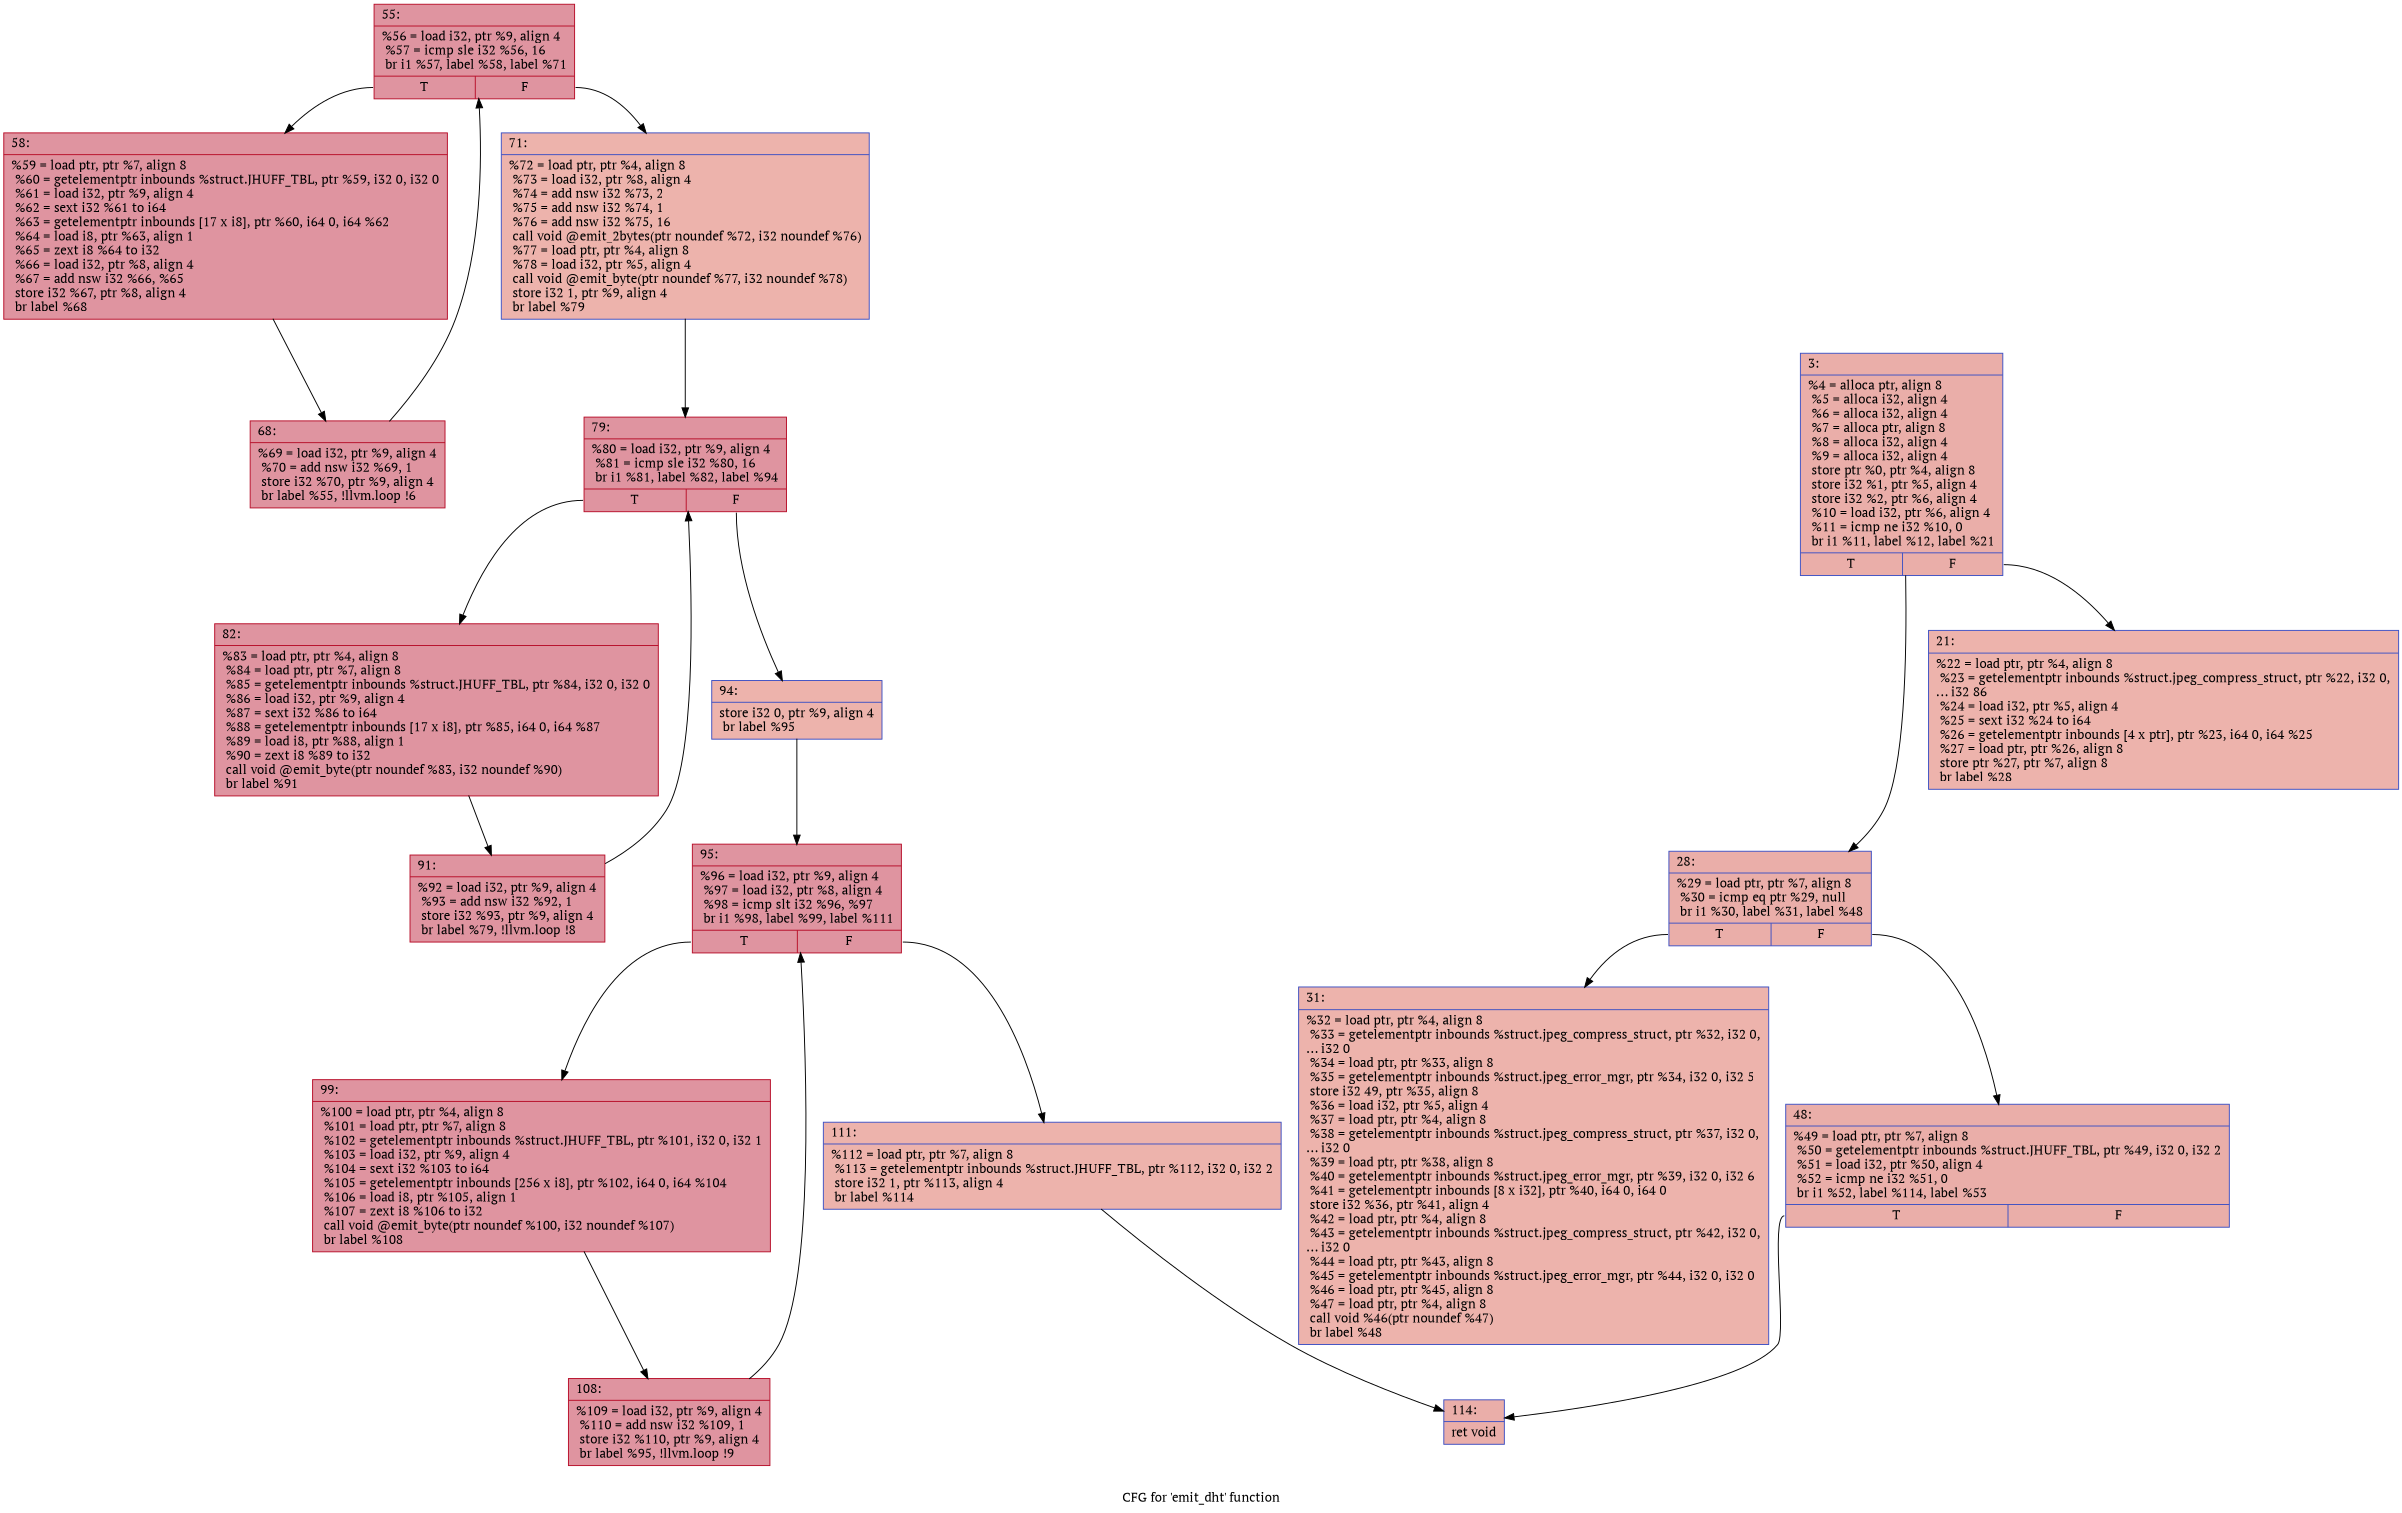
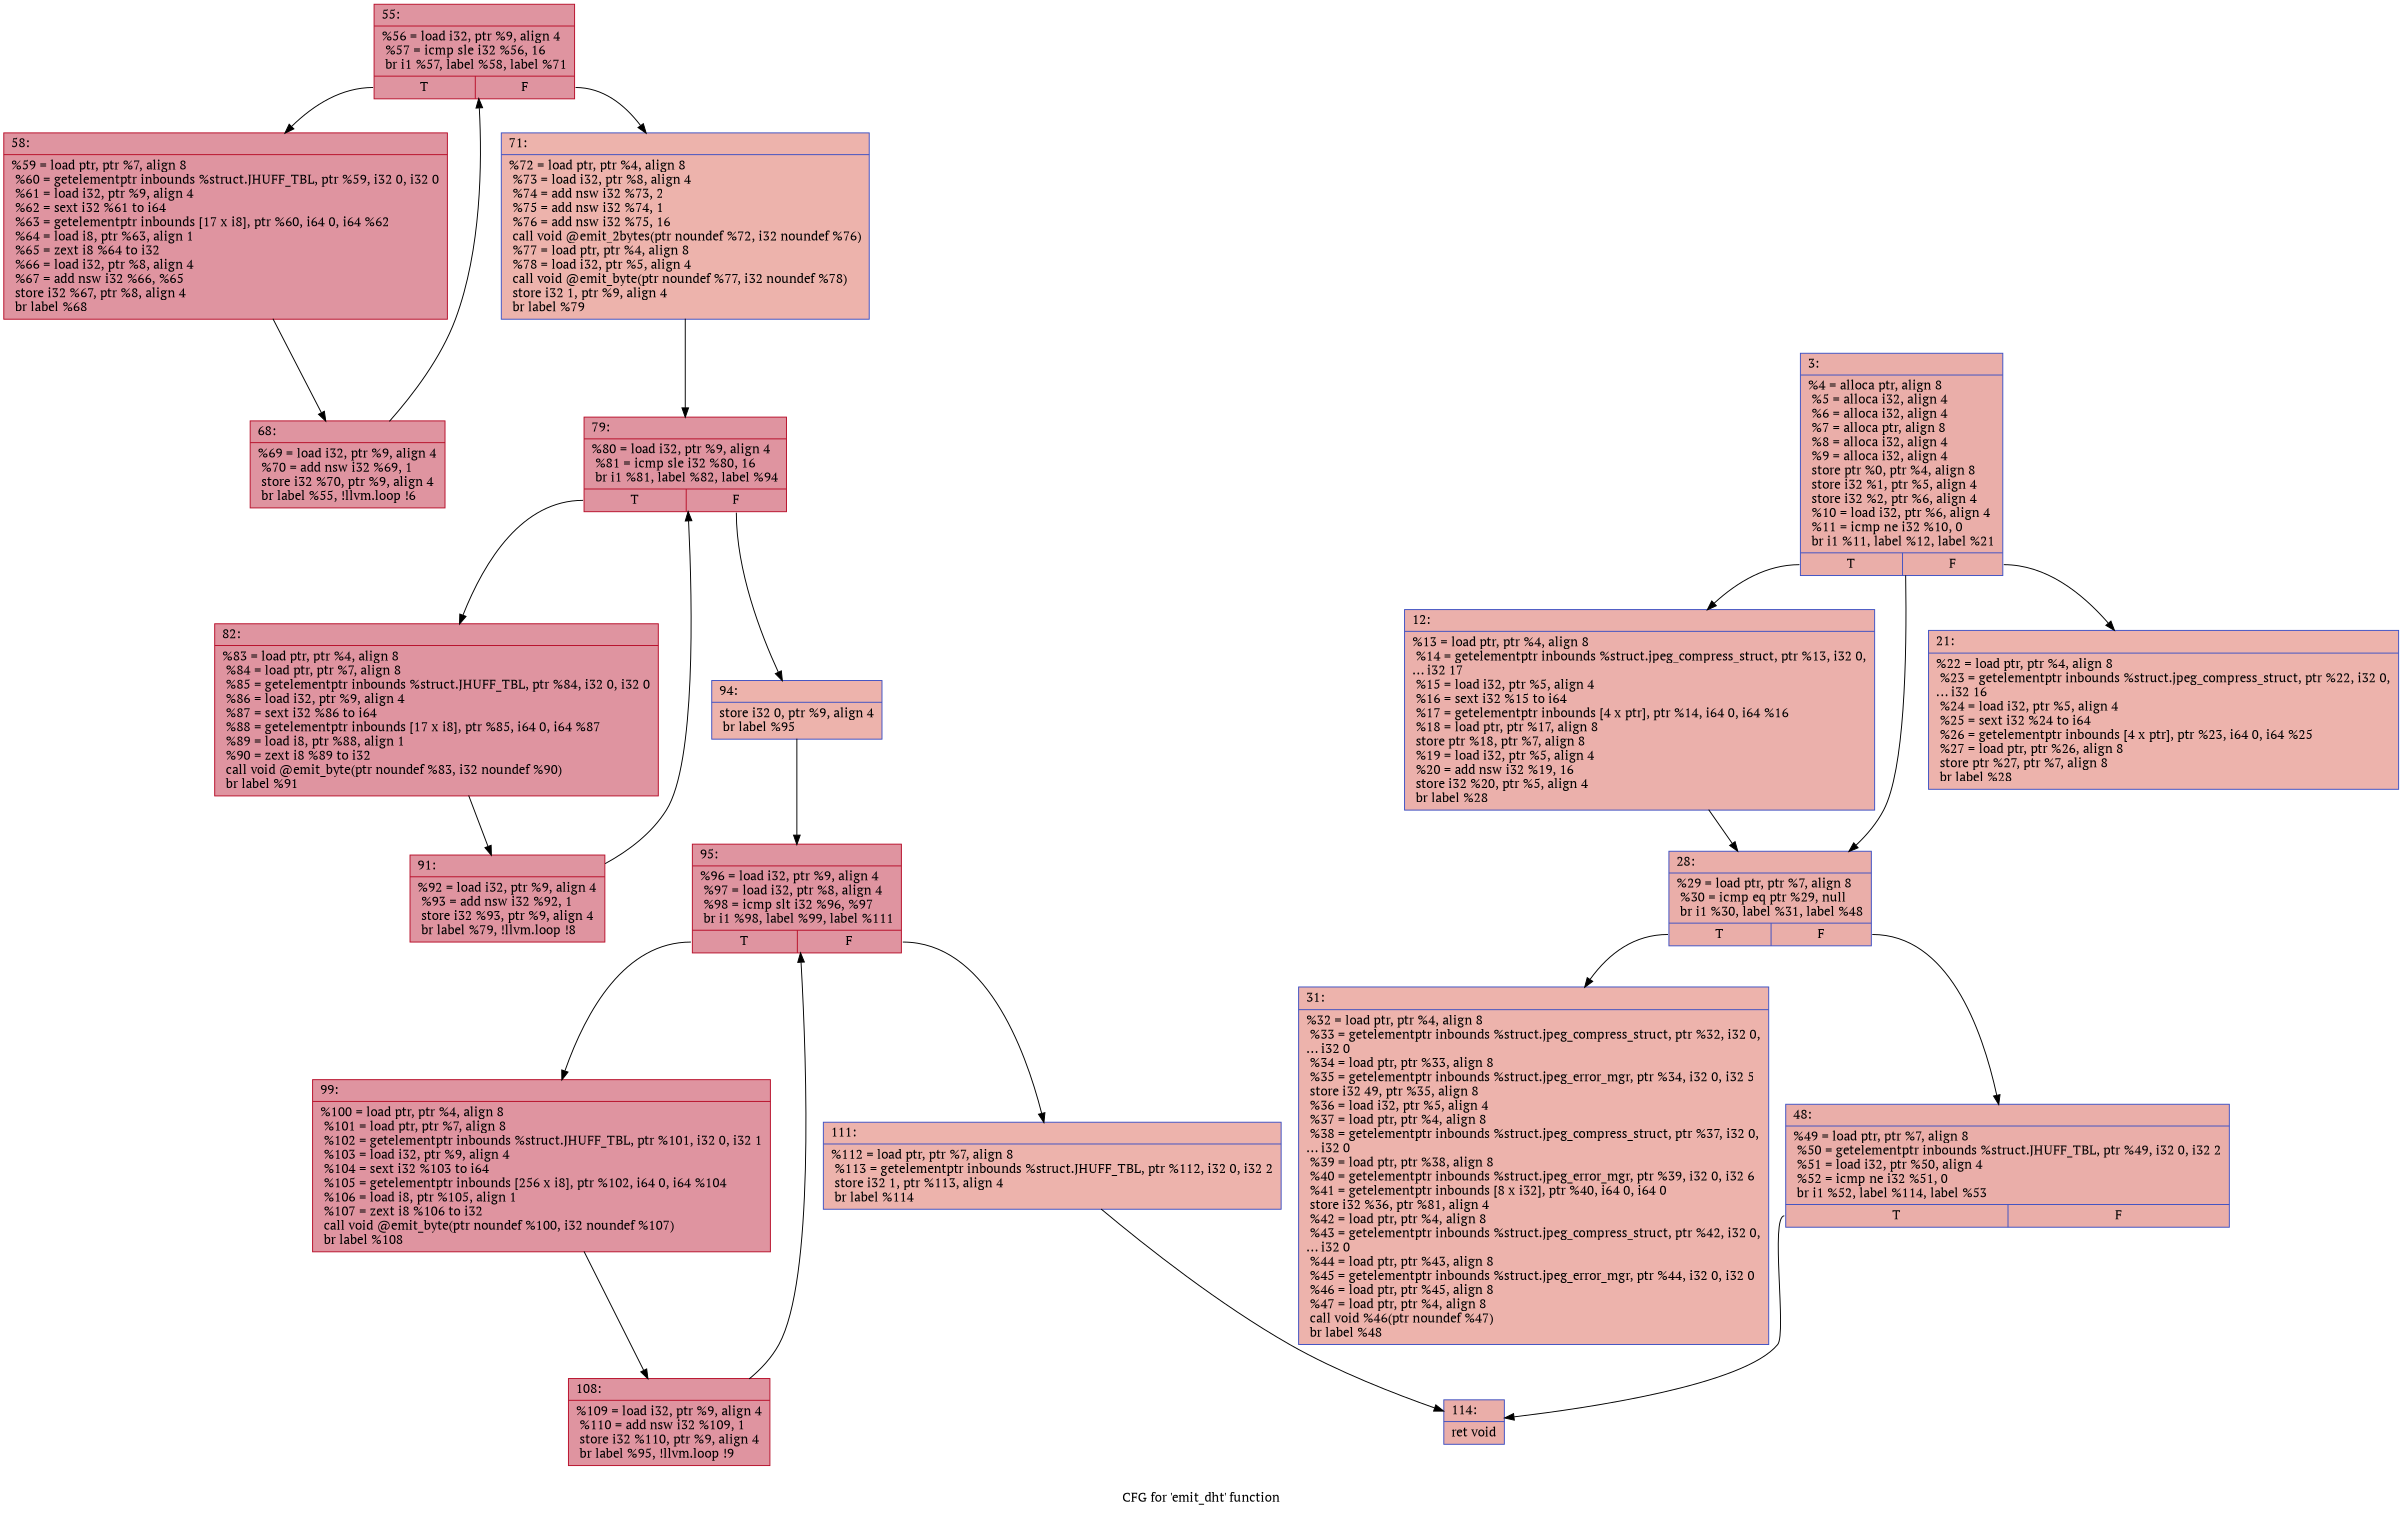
  digraph {
    fontname="PT Serif"
    label="CFG for 'emit_dht' function"
    node [color="#3d50c3ff" fillcolor="#b70d2870" fontname="PT Serif" shape=record style=filled]
    edge [fontname="PT Serif"]
    n1 [fillcolor="#d0473d70" label="{3:\l|  %4 = alloca ptr, align 8\l  %5 = alloca i32, align 4\l  %6 = alloca i32, align 4\l  %7 = alloca ptr, align 8\l  %8 = alloca i32, align 4\l  %9 = alloca i32, align 4\l  store ptr %0, ptr %4, align 8\l  store i32 %1, ptr %5, align 4\l  store i32 %2, ptr %6, align 4\l  %10 = load i32, ptr %6, align 4\l  %11 = icmp ne i32 %10, 0\l  br i1 %11, label %12, label %21\l|{<s0>T|<s1>F}}"]
-   n3 [fillcolor="#d6524470" label="{21:\l|  %22 = load ptr, ptr %4, align 8\l  %23 = getelementptr inbounds %struct.jpeg_compress_struct, ptr %22, i32 0,\l... i32 86\l  %24 = load i32, ptr %5, align 4\l  %25 = sext i32 %24 to i64\l  %26 = getelementptr inbounds [4 x ptr], ptr %23, i64 0, i64 %25\l  %27 = load ptr, ptr %26, align 8\l  store ptr %27, ptr %7, align 8\l  br label %28\l}"]
+   n2 [fillcolor="#d24b4070" label="{12:\l|  %13 = load ptr, ptr %4, align 8\l  %14 = getelementptr inbounds %struct.jpeg_compress_struct, ptr %13, i32 0,\l... i32 17\l  %15 = load i32, ptr %5, align 4\l  %16 = sext i32 %15 to i64\l  %17 = getelementptr inbounds [4 x ptr], ptr %14, i64 0, i64 %16\l  %18 = load ptr, ptr %17, align 8\l  store ptr %18, ptr %7, align 8\l  %19 = load i32, ptr %5, align 4\l  %20 = add nsw i32 %19, 16\l  store i32 %20, ptr %5, align 4\l  br label %28\l}"]
+   n3 [fillcolor="#d6524470" label="{21:\l|  %22 = load ptr, ptr %4, align 8\l  %23 = getelementptr inbounds %struct.jpeg_compress_struct, ptr %22, i32 0,\l... i32 16\l  %24 = load i32, ptr %5, align 4\l  %25 = sext i32 %24 to i64\l  %26 = getelementptr inbounds [4 x ptr], ptr %23, i64 0, i64 %25\l  %27 = load ptr, ptr %26, align 8\l  store ptr %27, ptr %7, align 8\l  br label %28\l}"]
    n4 [fillcolor="#d0473d70" label="{28:\l|  %29 = load ptr, ptr %7, align 8\l  %30 = icmp eq ptr %29, null\l  br i1 %30, label %31, label %48\l|{<s0>T|<s1>F}}"]
-   n5 [fillcolor="#d6524470" label="{31:\l|  %32 = load ptr, ptr %4, align 8\l  %33 = getelementptr inbounds %struct.jpeg_compress_struct, ptr %32, i32 0,\l... i32 0\l  %34 = load ptr, ptr %33, align 8\l  %35 = getelementptr inbounds %struct.jpeg_error_mgr, ptr %34, i32 0, i32 5\l  store i32 49, ptr %35, align 8\l  %36 = load i32, ptr %5, align 4\l  %37 = load ptr, ptr %4, align 8\l  %38 = getelementptr inbounds %struct.jpeg_compress_struct, ptr %37, i32 0,\l... i32 0\l  %39 = load ptr, ptr %38, align 8\l  %40 = getelementptr inbounds %struct.jpeg_error_mgr, ptr %39, i32 0, i32 6\l  %41 = getelementptr inbounds [8 x i32], ptr %40, i64 0, i64 0\l  store i32 %36, ptr %41, align 4\l  %42 = load ptr, ptr %4, align 8\l  %43 = getelementptr inbounds %struct.jpeg_compress_struct, ptr %42, i32 0,\l... i32 0\l  %44 = load ptr, ptr %43, align 8\l  %45 = getelementptr inbounds %struct.jpeg_error_mgr, ptr %44, i32 0, i32 0\l  %46 = load ptr, ptr %45, align 8\l  %47 = load ptr, ptr %4, align 8\l  call void %46(ptr noundef %47)\l  br label %48\l}"]
+   n5 [fillcolor="#d6524470" label="{31:\l|  %32 = load ptr, ptr %4, align 8\l  %33 = getelementptr inbounds %struct.jpeg_compress_struct, ptr %32, i32 0,\l... i32 0\l  %34 = load ptr, ptr %33, align 8\l  %35 = getelementptr inbounds %struct.jpeg_error_mgr, ptr %34, i32 0, i32 5\l  store i32 49, ptr %35, align 8\l  %36 = load i32, ptr %5, align 4\l  %37 = load ptr, ptr %4, align 8\l  %38 = getelementptr inbounds %struct.jpeg_compress_struct, ptr %37, i32 0,\l... i32 0\l  %39 = load ptr, ptr %38, align 8\l  %40 = getelementptr inbounds %struct.jpeg_error_mgr, ptr %39, i32 0, i32 6\l  %41 = getelementptr inbounds [8 x i32], ptr %40, i64 0, i64 0\l  store i32 %36, ptr %81, align 4\l  %42 = load ptr, ptr %4, align 8\l  %43 = getelementptr inbounds %struct.jpeg_compress_struct, ptr %42, i32 0,\l... i32 0\l  %44 = load ptr, ptr %43, align 8\l  %45 = getelementptr inbounds %struct.jpeg_error_mgr, ptr %44, i32 0, i32 0\l  %46 = load ptr, ptr %45, align 8\l  %47 = load ptr, ptr %4, align 8\l  call void %46(ptr noundef %47)\l  br label %48\l}"]
    n6 [fillcolor="#d0473d70" label="{48:\l|  %49 = load ptr, ptr %7, align 8\l  %50 = getelementptr inbounds %struct.JHUFF_TBL, ptr %49, i32 0, i32 2\l  %51 = load i32, ptr %50, align 4\l  %52 = icmp ne i32 %51, 0\l  br i1 %52, label %114, label %53\l|{<s0>T|<s1>F}}"]
    n7 [fillcolor="#d0473d70" label="{114:\l|  ret void\l}"]
    n8 [color="#b70d28ff" label="{55:\l|  %56 = load i32, ptr %9, align 4\l  %57 = icmp sle i32 %56, 16\l  br i1 %57, label %58, label %71\l|{<s0>T|<s1>F}}"]
    n9 [color="#b70d28ff" label="{58:\l|  %59 = load ptr, ptr %7, align 8\l  %60 = getelementptr inbounds %struct.JHUFF_TBL, ptr %59, i32 0, i32 0\l  %61 = load i32, ptr %9, align 4\l  %62 = sext i32 %61 to i64\l  %63 = getelementptr inbounds [17 x i8], ptr %60, i64 0, i64 %62\l  %64 = load i8, ptr %63, align 1\l  %65 = zext i8 %64 to i32\l  %66 = load i32, ptr %8, align 4\l  %67 = add nsw i32 %66, %65\l  store i32 %67, ptr %8, align 4\l  br label %68\l}"]
    n10 [fillcolor="#d6524470" label="{71:\l|  %72 = load ptr, ptr %4, align 8\l  %73 = load i32, ptr %8, align 4\l  %74 = add nsw i32 %73, 2\l  %75 = add nsw i32 %74, 1\l  %76 = add nsw i32 %75, 16\l  call void @emit_2bytes(ptr noundef %72, i32 noundef %76)\l  %77 = load ptr, ptr %4, align 8\l  %78 = load i32, ptr %5, align 4\l  call void @emit_byte(ptr noundef %77, i32 noundef %78)\l  store i32 1, ptr %9, align 4\l  br label %79\l}"]
    n11 [color="#b70d28ff" label="{68:\l|  %69 = load i32, ptr %9, align 4\l  %70 = add nsw i32 %69, 1\l  store i32 %70, ptr %9, align 4\l  br label %55, !llvm.loop !6\l}"]
    n12 [color="#b70d28ff" label="{79:\l|  %80 = load i32, ptr %9, align 4\l  %81 = icmp sle i32 %80, 16\l  br i1 %81, label %82, label %94\l|{<s0>T|<s1>F}}"]
    n13 [color="#b70d28ff" label="{82:\l|  %83 = load ptr, ptr %4, align 8\l  %84 = load ptr, ptr %7, align 8\l  %85 = getelementptr inbounds %struct.JHUFF_TBL, ptr %84, i32 0, i32 0\l  %86 = load i32, ptr %9, align 4\l  %87 = sext i32 %86 to i64\l  %88 = getelementptr inbounds [17 x i8], ptr %85, i64 0, i64 %87\l  %89 = load i8, ptr %88, align 1\l  %90 = zext i8 %89 to i32\l  call void @emit_byte(ptr noundef %83, i32 noundef %90)\l  br label %91\l}"]
    n14 [fillcolor="#d6524470" label="{94:\l|  store i32 0, ptr %9, align 4\l  br label %95\l}"]
    n15 [color="#b70d28ff" label="{91:\l|  %92 = load i32, ptr %9, align 4\l  %93 = add nsw i32 %92, 1\l  store i32 %93, ptr %9, align 4\l  br label %79, !llvm.loop !8\l}"]
    n16 [color="#b70d28ff" label="{95:\l|  %96 = load i32, ptr %9, align 4\l  %97 = load i32, ptr %8, align 4\l  %98 = icmp slt i32 %96, %97\l  br i1 %98, label %99, label %111\l|{<s0>T|<s1>F}}"]
    n17 [color="#b70d28ff" label="{99:\l|  %100 = load ptr, ptr %4, align 8\l  %101 = load ptr, ptr %7, align 8\l  %102 = getelementptr inbounds %struct.JHUFF_TBL, ptr %101, i32 0, i32 1\l  %103 = load i32, ptr %9, align 4\l  %104 = sext i32 %103 to i64\l  %105 = getelementptr inbounds [256 x i8], ptr %102, i64 0, i64 %104\l  %106 = load i8, ptr %105, align 1\l  %107 = zext i8 %106 to i32\l  call void @emit_byte(ptr noundef %100, i32 noundef %107)\l  br label %108\l}"]
    n18 [fillcolor="#d6524470" label="{111:\l|  %112 = load ptr, ptr %7, align 8\l  %113 = getelementptr inbounds %struct.JHUFF_TBL, ptr %112, i32 0, i32 2\l  store i32 1, ptr %113, align 4\l  br label %114\l}"]
    n19 [color="#b70d28ff" label="{108:\l|  %109 = load i32, ptr %9, align 4\l  %110 = add nsw i32 %109, 1\l  store i32 %110, ptr %9, align 4\l  br label %95, !llvm.loop !9\l}"]
+   n1 -> n2 [tailport=s0]
    n1 -> n3 [tailport=s1]
    n1 -> n4
+   n2 -> n4
    n4 -> n5 [tailport=s0]
    n4 -> n6 [tailport=s1]
    n6 -> n7 [tailport=s0]
    n8 -> n9 [tailport=s0]
    n8 -> n10 [tailport=s1]
    n9 -> n11
    n10 -> n12
    n11 -> n8
    n12 -> n13 [tailport=s0]
    n12 -> n14 [tailport=s1]
    n13 -> n15
    n14 -> n16
    n15 -> n12
    n16 -> n17 [tailport=s0]
    n16 -> n18 [tailport=s1]
    n17 -> n19
    n18 -> n7
    n19 -> n16
  }
